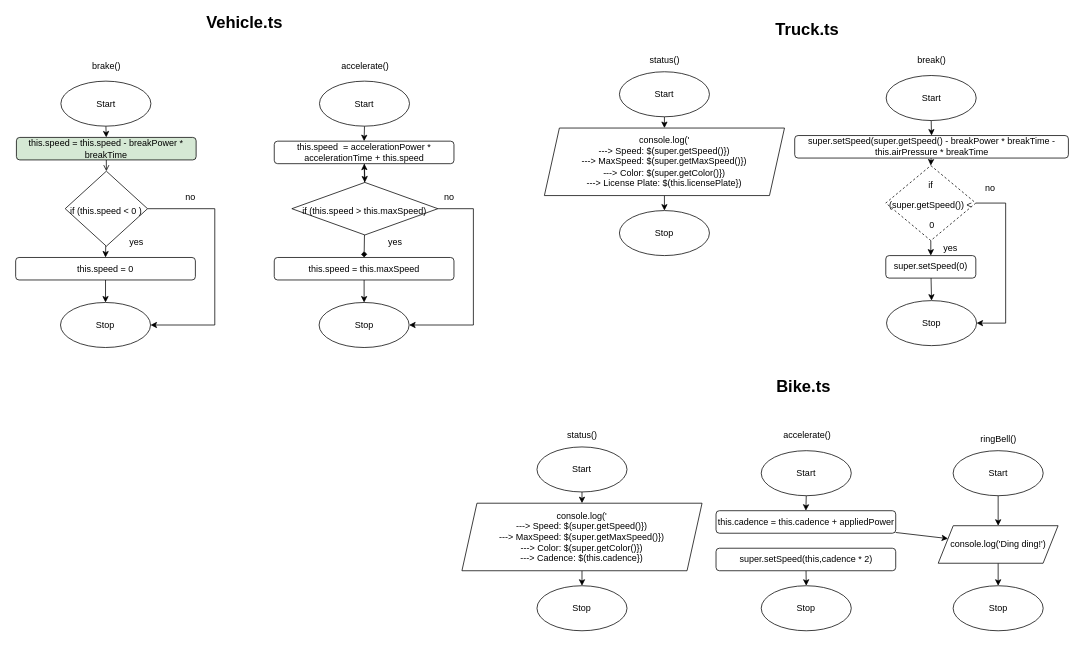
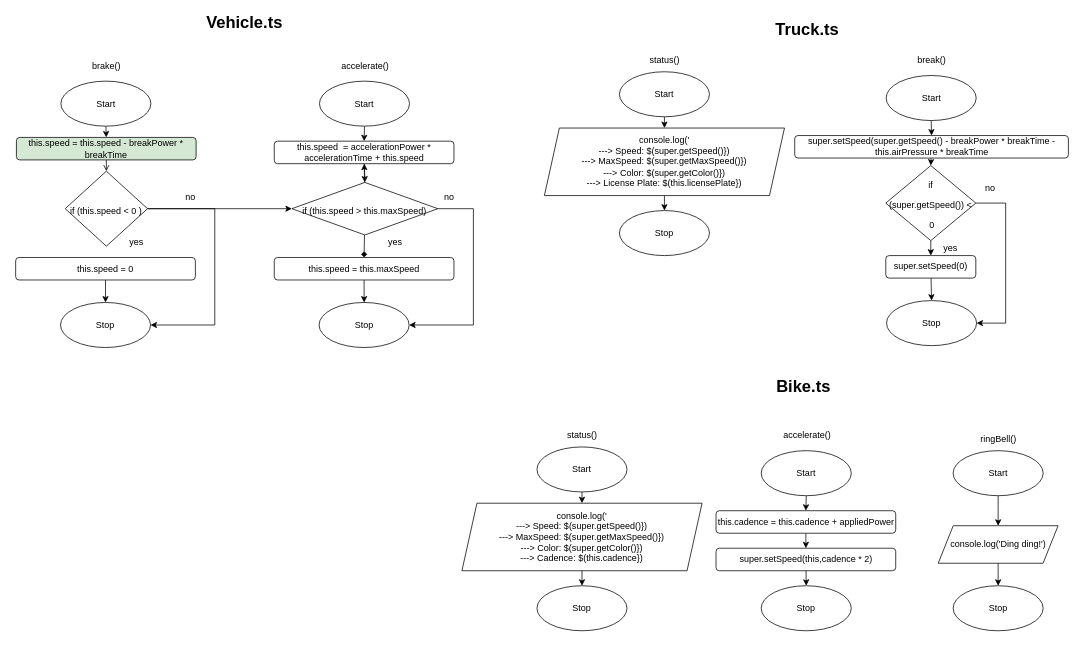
  <mxCell id="0" />
  <mxCell id="1" parent="0" />
  <mxCell id="2" style="edgeStyle=none;html=1;entryX=0.5;entryY=0;entryDx=0;entryDy=0;" parent="1" source="3" target="7" edge="1"><mxGeometry relative="1" as="geometry" /></mxCell>
  <mxCell id="3" value="Start" style="ellipse;whiteSpace=wrap;html=1;" parent="1" vertex="1"><mxGeometry x="1014.01" y="600" width="120" height="60" as="geometry" /></mxCell>
  <mxCell id="4" value="Stop" style="ellipse;whiteSpace=wrap;html=1;" parent="1" vertex="1"><mxGeometry x="1014.01" y="780" width="120" height="60" as="geometry" /></mxCell>
  <mxCell id="5" value="accelerate()" style="text;html=1;align=center;verticalAlign=middle;resizable=0;points=[];autosize=1;strokeColor=none;fillColor=none;" parent="1" vertex="1"><mxGeometry x="1034.51" y="570" width="80" height="20" as="geometry" /></mxCell>
- <mxCell id="6" style="edgeStyle=none;html=1;" parent="1" source="7" target="16" edge="1"><mxGeometry relative="1" as="geometry" /></mxCell>
+ <mxCell id="6" style="edgeStyle=none;html=1;entryX=0.5;entryY=0;entryDx=0;entryDy=0;" parent="1" source="7" target="10" edge="1"><mxGeometry relative="1" as="geometry" /></mxCell>
  <mxCell id="7" value="this.cadence = this.cadence + appliedPower" style="rounded=1;whiteSpace=wrap;html=1;" parent="1" vertex="1"><mxGeometry x="953.76" y="680" width="239.5" height="30" as="geometry" /></mxCell>
  <mxCell id="8" value="&lt;font style=&quot;font-size: 22px&quot;&gt;&lt;b&gt;Bike.ts&lt;/b&gt;&lt;/font&gt;" style="text;html=1;align=center;verticalAlign=middle;resizable=0;points=[];autosize=1;strokeColor=none;fillColor=none;" parent="1" vertex="1"><mxGeometry x="1024.51" y="505" width="90" height="20" as="geometry" /></mxCell>
  <mxCell id="9" style="edgeStyle=none;html=1;entryX=0.5;entryY=0;entryDx=0;entryDy=0;" parent="1" source="10" target="4" edge="1"><mxGeometry relative="1" as="geometry" /></mxCell>
  <mxCell id="10" value="super.setSpeed(this,cadence * 2)" style="rounded=1;whiteSpace=wrap;html=1;" parent="1" vertex="1"><mxGeometry x="953.76" y="730" width="239.5" height="30" as="geometry" /></mxCell>
  <mxCell id="11" style="edgeStyle=none;html=1;entryX=0.5;entryY=0;entryDx=0;entryDy=0;" parent="1" source="12" target="16" edge="1"><mxGeometry relative="1" as="geometry" /></mxCell>
  <mxCell id="12" value="Start" style="ellipse;whiteSpace=wrap;html=1;" parent="1" vertex="1"><mxGeometry x="1269.76" y="600" width="120" height="60" as="geometry" /></mxCell>
  <mxCell id="13" value="Stop" style="ellipse;whiteSpace=wrap;html=1;" parent="1" vertex="1"><mxGeometry x="1269.76" y="780" width="120" height="60" as="geometry" /></mxCell>
  <mxCell id="14" value="ringBell()" style="text;html=1;align=center;verticalAlign=middle;resizable=0;points=[];autosize=1;strokeColor=none;fillColor=none;" parent="1" vertex="1"><mxGeometry x="1299.76" y="575" width="60" height="20" as="geometry" /></mxCell>
  <mxCell id="15" style="edgeStyle=none;html=1;entryX=0.5;entryY=0;entryDx=0;entryDy=0;" parent="1" source="16" target="13" edge="1"><mxGeometry relative="1" as="geometry" /></mxCell>
  <mxCell id="16" value="console.log('Ding ding!')" style="shape=parallelogram;perimeter=parallelogramPerimeter;whiteSpace=wrap;html=1;fixedSize=1;" parent="1" vertex="1"><mxGeometry x="1249.88" y="700" width="159.75" height="50" as="geometry" /></mxCell>
  <mxCell id="17" style="edgeStyle=none;html=1;entryX=0.5;entryY=0;entryDx=0;entryDy=0;" parent="1" source="18" target="22" edge="1"><mxGeometry relative="1" as="geometry" /></mxCell>
  <mxCell id="18" value="Start" style="ellipse;whiteSpace=wrap;html=1;" parent="1" vertex="1"><mxGeometry x="715.13" y="595" width="120" height="60" as="geometry" /></mxCell>
  <mxCell id="19" value="Stop" style="ellipse;whiteSpace=wrap;html=1;" parent="1" vertex="1"><mxGeometry x="715.13" y="780" width="120" height="60" as="geometry" /></mxCell>
  <mxCell id="20" value="status()" style="text;html=1;align=center;verticalAlign=middle;resizable=0;points=[];autosize=1;strokeColor=none;fillColor=none;" parent="1" vertex="1"><mxGeometry x="745.13" y="570" width="60" height="20" as="geometry" /></mxCell>
  <mxCell id="21" style="edgeStyle=none;html=1;entryX=0.5;entryY=0;entryDx=0;entryDy=0;" parent="1" source="22" target="19" edge="1"><mxGeometry relative="1" as="geometry" /></mxCell>
  <mxCell id="22" value="console.log('&lt;br&gt;---&amp;gt; Speed: $(super.getSpeed()})&lt;br&gt;---&amp;gt; MaxSpeed: $(super.getMaxSpeed()})&lt;br&gt;---&amp;gt; Color: $(super.getColor()})&lt;br&gt;---&amp;gt; Cadence: $(this.cadence})" style="shape=parallelogram;perimeter=parallelogramPerimeter;whiteSpace=wrap;html=1;fixedSize=1;" parent="1" vertex="1"><mxGeometry x="615.13" y="670" width="320" height="90" as="geometry" /></mxCell>
  <mxCell id="23" value="&lt;font style=&quot;font-size: 22px&quot;&gt;&lt;b&gt;Truck.ts&lt;/b&gt;&lt;/font&gt;" style="text;html=1;align=center;verticalAlign=middle;resizable=0;points=[];autosize=1;strokeColor=none;fillColor=none;" parent="1" vertex="1"><mxGeometry x="1024.51" y="30" width="100" height="20" as="geometry" /></mxCell>
  <mxCell id="24" style="edgeStyle=none;html=1;entryX=0.5;entryY=0;entryDx=0;entryDy=0;" parent="1" source="25" target="29" edge="1"><mxGeometry relative="1" as="geometry" /></mxCell>
  <mxCell id="25" value="Start" style="ellipse;whiteSpace=wrap;html=1;" parent="1" vertex="1"><mxGeometry x="1180.5" y="100" width="120" height="60" as="geometry" /></mxCell>
  <mxCell id="26" value="Stop" style="ellipse;whiteSpace=wrap;html=1;" parent="1" vertex="1"><mxGeometry x="1181" y="400" width="120" height="60" as="geometry" /></mxCell>
  <mxCell id="27" value="break()" style="text;html=1;align=center;verticalAlign=middle;resizable=0;points=[];autosize=1;strokeColor=none;fillColor=none;" parent="1" vertex="1"><mxGeometry x="1216" y="70" width="50" height="20" as="geometry" /></mxCell>
  <mxCell id="28" style="edgeStyle=none;html=1;entryX=0.5;entryY=0;entryDx=0;entryDy=0;fontSize=12;" parent="1" source="29" target="38" edge="1"><mxGeometry relative="1" as="geometry" /></mxCell>
  <mxCell id="29" value="super.setSpeed(super.getSpeed() - breakPower * breakTime - this.airPressure * breakTime" style="rounded=1;whiteSpace=wrap;html=1;" parent="1" vertex="1"><mxGeometry x="1058.63" y="180" width="364.75" height="30" as="geometry" /></mxCell>
  <mxCell id="30" style="edgeStyle=none;html=1;entryX=0.5;entryY=0;entryDx=0;entryDy=0;" parent="1" source="31" target="35" edge="1"><mxGeometry relative="1" as="geometry" /></mxCell>
  <mxCell id="31" value="Start" style="ellipse;whiteSpace=wrap;html=1;" parent="1" vertex="1"><mxGeometry x="825" y="95" width="120" height="60" as="geometry" /></mxCell>
  <mxCell id="32" value="Stop" style="ellipse;whiteSpace=wrap;html=1;" parent="1" vertex="1"><mxGeometry x="825" y="280" width="120" height="60" as="geometry" /></mxCell>
  <mxCell id="33" value="status()" style="text;html=1;align=center;verticalAlign=middle;resizable=0;points=[];autosize=1;strokeColor=none;fillColor=none;" parent="1" vertex="1"><mxGeometry x="855" y="70" width="60" height="20" as="geometry" /></mxCell>
  <mxCell id="34" style="edgeStyle=none;html=1;entryX=0.5;entryY=0;entryDx=0;entryDy=0;" parent="1" source="35" target="32" edge="1"><mxGeometry relative="1" as="geometry" /></mxCell>
  <mxCell id="35" value="console.log('&lt;br&gt;---&amp;gt; Speed: $(super.getSpeed()})&lt;br&gt;---&amp;gt; MaxSpeed: $(super.getMaxSpeed()})&lt;br&gt;---&amp;gt; Color: $(super.getColor()})&lt;br&gt;---&amp;gt; License Plate: $(this.licensePlate})" style="shape=parallelogram;perimeter=parallelogramPerimeter;whiteSpace=wrap;html=1;fixedSize=1;" parent="1" vertex="1"><mxGeometry x="725" y="170" width="320" height="90" as="geometry" /></mxCell>
  <mxCell id="36" style="edgeStyle=none;html=1;entryX=0.5;entryY=0;entryDx=0;entryDy=0;fontSize=12;" parent="1" source="38" target="42" edge="1"><mxGeometry relative="1" as="geometry" /></mxCell>
  <mxCell id="37" style="edgeStyle=none;html=1;entryX=1;entryY=0.5;entryDx=0;entryDy=0;fontSize=12;rounded=0;" parent="1" source="38" target="26" edge="1"><mxGeometry relative="1" as="geometry"><Array as="points"><mxPoint x="1339.76" y="270" /><mxPoint x="1339.76" y="430" /></Array></mxGeometry></mxCell>
- <mxCell id="38" value="&lt;font style=&quot;font-size: 12px&quot;&gt;if &lt;br&gt;(super.getSpeed()) &amp;lt;&lt;br&gt;&amp;nbsp;0&lt;/font&gt;" style="rhombus;whiteSpace=wrap;html=1;fontSize=22;dashed=1;" parent="1" vertex="1"><mxGeometry x="1180" y="220" width="120" height="100" as="geometry" /></mxCell>
+ <mxCell id="38" value="&lt;font style=&quot;font-size: 12px&quot;&gt;if &lt;br&gt;(super.getSpeed()) &amp;lt;&lt;br&gt;&amp;nbsp;0&lt;/font&gt;" style="rhombus;whiteSpace=wrap;html=1;fontSize=22;" parent="1" vertex="1"><mxGeometry x="1180" y="220" width="120" height="100" as="geometry" /></mxCell>
  <mxCell id="39" value="no" style="text;html=1;align=center;verticalAlign=middle;resizable=0;points=[];autosize=1;strokeColor=none;fillColor=none;fontSize=12;" parent="1" vertex="1"><mxGeometry x="1304.39" y="240" width="30" height="20" as="geometry" /></mxCell>
  <mxCell id="40" value="yes" style="text;html=1;align=center;verticalAlign=middle;resizable=0;points=[];autosize=1;strokeColor=none;fillColor=none;fontSize=12;" parent="1" vertex="1"><mxGeometry x="1251" y="320" width="30" height="20" as="geometry" /></mxCell>
  <mxCell id="41" style="edgeStyle=none;html=1;entryX=0.5;entryY=0;entryDx=0;entryDy=0;fontSize=12;" parent="1" source="42" target="26" edge="1"><mxGeometry relative="1" as="geometry" /></mxCell>
  <mxCell id="42" value="super.setSpeed(0)" style="rounded=1;whiteSpace=wrap;html=1;fontSize=12;" parent="1" vertex="1"><mxGeometry x="1180" y="340" width="120" height="30" as="geometry" /></mxCell>
  <mxCell id="43" style="edgeStyle=none;html=1;entryX=0.5;entryY=0;entryDx=0;entryDy=0;" parent="1" source="44" target="48" edge="1"><mxGeometry relative="1" as="geometry" /></mxCell>
  <mxCell id="44" value="Start" style="ellipse;whiteSpace=wrap;html=1;" parent="1" vertex="1"><mxGeometry x="425.26" y="107.5" width="120" height="60" as="geometry" /></mxCell>
  <mxCell id="45" value="Stop" style="ellipse;whiteSpace=wrap;html=1;" parent="1" vertex="1"><mxGeometry x="424.76" y="402.5" width="120" height="60" as="geometry" /></mxCell>
  <mxCell id="46" value="accelerate()" style="text;html=1;align=center;verticalAlign=middle;resizable=0;points=[];autosize=1;strokeColor=none;fillColor=none;" parent="1" vertex="1"><mxGeometry x="445.76" y="77.5" width="80" height="20" as="geometry" /></mxCell>
  <mxCell id="47" style="edgeStyle=none;rounded=0;html=1;entryX=0.5;entryY=0;entryDx=0;entryDy=0;fontSize=12;" parent="1" source="48" target="53" edge="1"><mxGeometry relative="1" as="geometry" /></mxCell>
  <mxCell id="48" value="this.speed&amp;nbsp; = accelerationPower * accelerationTime + this.speed" style="rounded=1;whiteSpace=wrap;html=1;" parent="1" vertex="1"><mxGeometry x="365.01" y="187.5" width="239.5" height="30" as="geometry" /></mxCell>
  <mxCell id="49" value="&lt;font style=&quot;font-size: 22px&quot;&gt;&lt;b&gt;Vehicle.ts&lt;/b&gt;&lt;/font&gt;" style="text;html=1;align=center;verticalAlign=middle;resizable=0;points=[];autosize=1;strokeColor=none;fillColor=none;" parent="1" vertex="1"><mxGeometry x="265.38" y="20" width="120" height="20" as="geometry" /></mxCell>
  <mxCell id="50" value="" style="edgeStyle=none;rounded=0;html=1;fontSize=12;" parent="1" source="53" target="48" edge="1"><mxGeometry relative="1" as="geometry" /></mxCell>
  <mxCell id="51" style="edgeStyle=none;rounded=0;html=1;entryX=0.5;entryY=0;entryDx=0;entryDy=0;fontSize=12;endArrow=diamond;" parent="1" source="53" target="55" edge="1"><mxGeometry relative="1" as="geometry" /></mxCell>
  <mxCell id="52" style="edgeStyle=none;rounded=0;html=1;entryX=1;entryY=0.5;entryDx=0;entryDy=0;fontSize=12;" parent="1" source="53" target="45" edge="1"><mxGeometry relative="1" as="geometry"><Array as="points"><mxPoint x="630.38" y="277.5" /><mxPoint x="630.38" y="432.5" /></Array></mxGeometry></mxCell>
  <mxCell id="53" value="&lt;font style=&quot;font-size: 12px&quot;&gt;if (this.speed &amp;gt; this.maxSpeed)&lt;br&gt;&lt;/font&gt;" style="rhombus;whiteSpace=wrap;html=1;fontSize=22;" parent="1" vertex="1"><mxGeometry x="388.45" y="242.5" width="194.62" height="70" as="geometry" /></mxCell>
  <mxCell id="54" style="edgeStyle=none;rounded=0;html=1;entryX=0.5;entryY=0;entryDx=0;entryDy=0;fontSize=12;" parent="1" source="55" target="45" edge="1"><mxGeometry relative="1" as="geometry" /></mxCell>
  <mxCell id="55" value="this.speed = this.maxSpeed" style="rounded=1;whiteSpace=wrap;html=1;" parent="1" vertex="1"><mxGeometry x="365.01" y="342.5" width="239.5" height="30" as="geometry" /></mxCell>
  <mxCell id="56" value="yes" style="text;html=1;align=center;verticalAlign=middle;resizable=0;points=[];autosize=1;strokeColor=none;fillColor=none;fontSize=12;" parent="1" vertex="1"><mxGeometry x="510.76" y="312.5" width="30" height="20" as="geometry" /></mxCell>
  <mxCell id="57" value="no" style="text;html=1;align=center;verticalAlign=middle;resizable=0;points=[];autosize=1;strokeColor=none;fillColor=none;fontSize=12;" parent="1" vertex="1"><mxGeometry x="583.07" y="252.5" width="30" height="20" as="geometry" /></mxCell>
  <mxCell id="58" style="edgeStyle=none;html=1;entryX=0.5;entryY=0;entryDx=0;entryDy=0;" parent="1" source="59" target="63" edge="1"><mxGeometry relative="1" as="geometry" /></mxCell>
  <mxCell id="59" value="Start" style="ellipse;whiteSpace=wrap;html=1;" parent="1" vertex="1"><mxGeometry x="80.63" y="107.5" width="120" height="60" as="geometry" /></mxCell>
  <mxCell id="60" value="Stop" style="ellipse;whiteSpace=wrap;html=1;" parent="1" vertex="1"><mxGeometry x="80.13" y="402.5" width="120" height="60" as="geometry" /></mxCell>
  <mxCell id="61" value="brake()" style="text;html=1;align=center;verticalAlign=middle;resizable=0;points=[];autosize=1;strokeColor=none;fillColor=none;" parent="1" vertex="1"><mxGeometry x="116.13" y="77.5" width="50" height="20" as="geometry" /></mxCell>
  <mxCell id="62" style="edgeStyle=none;rounded=0;html=1;entryX=0.5;entryY=0;entryDx=0;entryDy=0;fontSize=12;endArrow=open;" parent="1" source="63" target="66" edge="1"><mxGeometry relative="1" as="geometry" /></mxCell>
  <mxCell id="63" value="this.speed = this.speed - breakPower * breakTime" style="rounded=1;whiteSpace=wrap;html=1;fillColor=#d5e8d4;" parent="1" vertex="1"><mxGeometry x="21.38" y="182.5" width="239.5" height="30" as="geometry" /></mxCell>
- <mxCell id="64" style="edgeStyle=none;rounded=0;html=1;entryX=0.5;entryY=0;entryDx=0;entryDy=0;fontSize=12;" parent="1" source="66" target="68" edge="1"><mxGeometry relative="1" as="geometry" /></mxCell>
+ <mxCell id="64" style="edgeStyle=none;rounded=0;html=1;fontSize=12;" parent="1" source="66" target="53" edge="1"><mxGeometry relative="1" as="geometry" /></mxCell>
  <mxCell id="65" style="edgeStyle=none;rounded=0;html=1;entryX=1;entryY=0.5;entryDx=0;entryDy=0;fontSize=12;" parent="1" source="66" target="60" edge="1"><mxGeometry relative="1" as="geometry"><Array as="points"><mxPoint x="285.75" y="277.5" /><mxPoint x="285.75" y="432.5" /></Array></mxGeometry></mxCell>
  <mxCell id="66" value="&lt;font style=&quot;font-size: 12px&quot;&gt;if (this.speed &amp;lt; 0 )&lt;br&gt;&lt;/font&gt;" style="rhombus;whiteSpace=wrap;html=1;fontSize=22;" parent="1" vertex="1"><mxGeometry x="86.38" y="227.5" width="109.75" height="100" as="geometry" /></mxCell>
  <mxCell id="67" style="edgeStyle=none;rounded=0;html=1;entryX=0.5;entryY=0;entryDx=0;entryDy=0;fontSize=12;" parent="1" source="68" target="60" edge="1"><mxGeometry relative="1" as="geometry" /></mxCell>
  <mxCell id="68" value="this.speed = 0" style="rounded=1;whiteSpace=wrap;html=1;" parent="1" vertex="1"><mxGeometry x="20.38" y="342.5" width="239.5" height="30" as="geometry" /></mxCell>
  <mxCell id="69" value="yes" style="text;html=1;align=center;verticalAlign=middle;resizable=0;points=[];autosize=1;strokeColor=none;fillColor=none;fontSize=12;" parent="1" vertex="1"><mxGeometry x="166.13" y="312.5" width="30" height="20" as="geometry" /></mxCell>
  <mxCell id="70" value="no" style="text;html=1;align=center;verticalAlign=middle;resizable=0;points=[];autosize=1;strokeColor=none;fillColor=none;fontSize=12;" parent="1" vertex="1"><mxGeometry x="238.44" y="252.5" width="30" height="20" as="geometry" /></mxCell>
